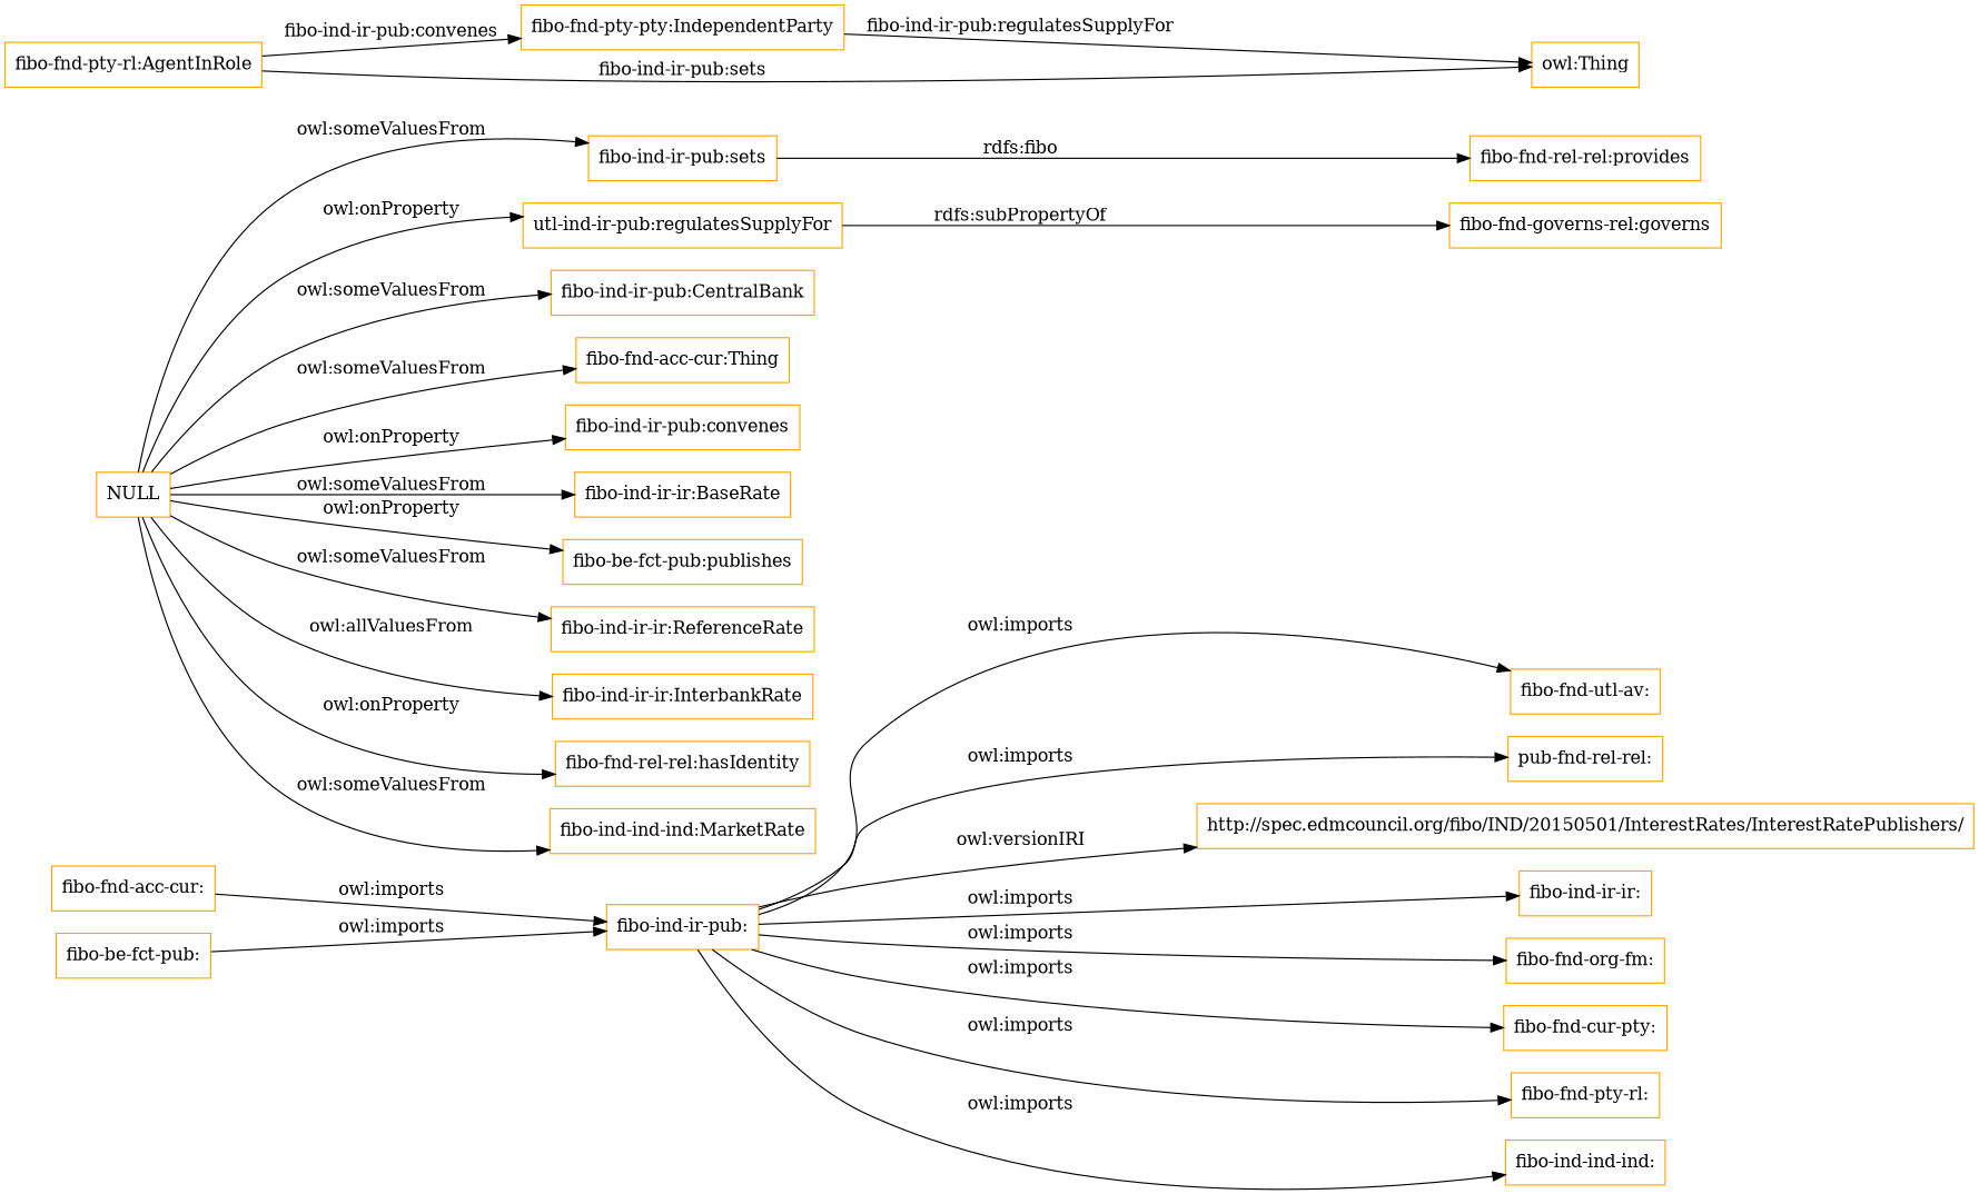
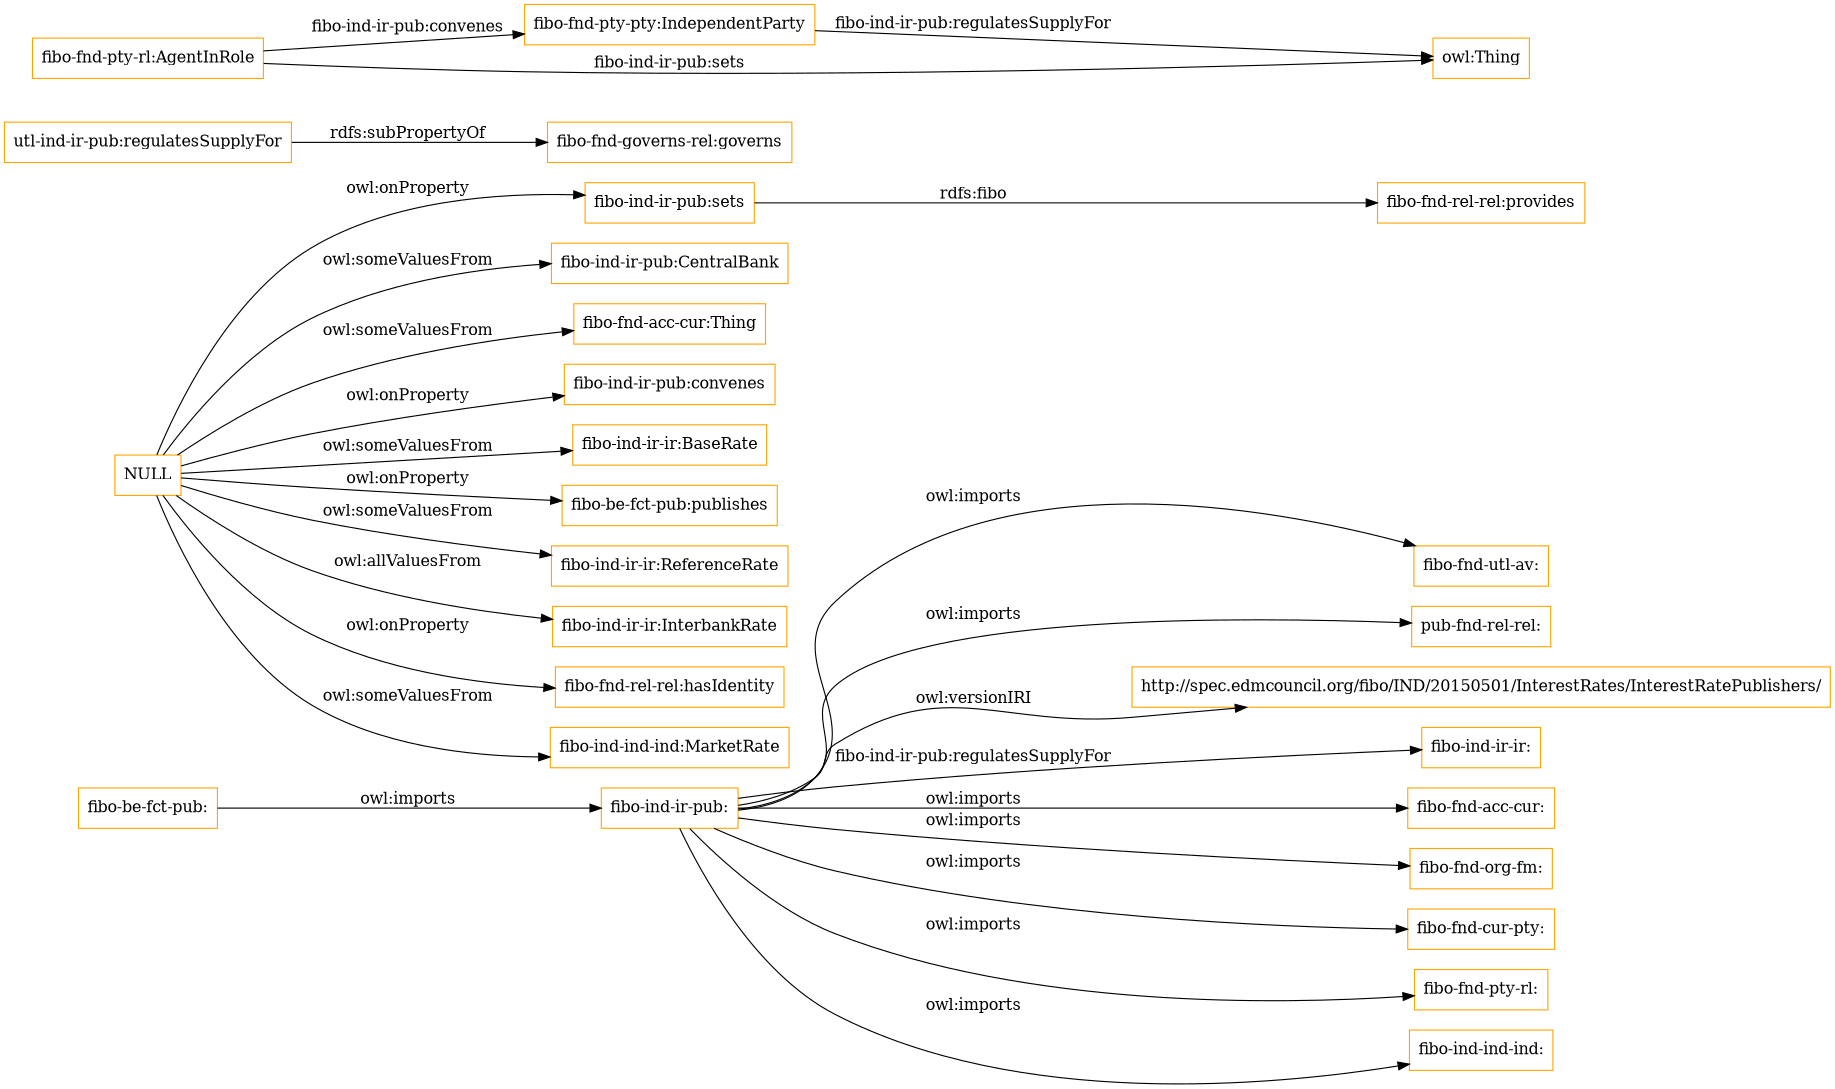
  digraph {
    rankdir=LR
    node [color=orange shape=rectangle]
    "fibo-ind-ir-pub:"
    "fibo-fnd-utl-av:"
    n3 [label="pub-fnd-rel-rel:"]
    "http://spec.edmcouncil.org/fibo/IND/20150501/InterestRates/InterestRatePublishers/"
    "fibo-ind-ir-ir:"
    "fibo-fnd-acc-cur:"
    "fibo-fnd-org-fm:"
    n8 [label="fibo-fnd-cur-pty:"]
    "fibo-fnd-pty-rl:"
    "fibo-ind-ind-ind:"
    "fibo-be-fct-pub:"
    "fibo-ind-ir-pub:sets"
    "fibo-fnd-rel-rel:provides"
    n14 [label="utl-ind-ir-pub:regulatesSupplyFor"]
    n15 [label="fibo-fnd-governs-rel:governs"]
    NULL
    "fibo-ind-ir-pub:CentralBank"
    n18 [label="fibo-fnd-acc-cur:Thing"]
    "fibo-ind-ir-pub:convenes"
    "fibo-ind-ir-ir:BaseRate"
    "fibo-be-fct-pub:publishes"
    "fibo-ind-ir-ir:ReferenceRate"
    "fibo-ind-ir-ir:InterbankRate"
    "fibo-fnd-rel-rel:hasIdentity"
    "fibo-ind-ind-ind:MarketRate"
    "fibo-fnd-pty-pty:IndependentParty"
    "owl:Thing"
    "fibo-fnd-pty-rl:AgentInRole"
    "fibo-ind-ir-pub:" -> "fibo-fnd-utl-av:" [label="owl:imports"]
    "fibo-ind-ir-pub:" -> n3 [label="owl:imports"]
    "fibo-ind-ir-pub:" -> "http://spec.edmcouncil.org/fibo/IND/20150501/InterestRates/InterestRatePublishers/" [label="owl:versionIRI"]
-   "fibo-ind-ir-pub:" -> "fibo-ind-ir-ir:" [label="owl:imports"]
-   "fibo-fnd-acc-cur:" -> "fibo-ind-ir-pub:" [label="owl:imports"]
+   "fibo-ind-ir-pub:" -> "fibo-ind-ir-ir:" [label="fibo-ind-ir-pub:regulatesSupplyFor"]
+   "fibo-ind-ir-pub:" -> "fibo-fnd-acc-cur:" [label="owl:imports"]
    "fibo-ind-ir-pub:" -> "fibo-fnd-org-fm:" [label="owl:imports"]
    "fibo-ind-ir-pub:" -> n8 [label="owl:imports"]
    "fibo-ind-ir-pub:" -> "fibo-fnd-pty-rl:" [label="owl:imports"]
    "fibo-ind-ir-pub:" -> "fibo-ind-ind-ind:" [label="owl:imports"]
    "fibo-be-fct-pub:" -> "fibo-ind-ir-pub:" [label="owl:imports"]
    "fibo-ind-ir-pub:sets" -> "fibo-fnd-rel-rel:provides" [label="rdfs:fibo"]
    n14 -> n15 [label="rdfs:subPropertyOf"]
-   NULL -> "fibo-ind-ir-pub:sets" [label="owl:someValuesFrom"]
-   NULL -> n14 [label="owl:onProperty"]
+   NULL -> "fibo-ind-ir-pub:sets" [label="owl:onProperty"]
    NULL -> "fibo-ind-ir-pub:CentralBank" [label="owl:someValuesFrom"]
    NULL -> n18 [label="owl:someValuesFrom"]
    NULL -> "fibo-ind-ir-pub:convenes" [label="owl:onProperty"]
    NULL -> "fibo-ind-ir-ir:BaseRate" [label="owl:someValuesFrom"]
    NULL -> "fibo-be-fct-pub:publishes" [label="owl:onProperty"]
    NULL -> "fibo-ind-ir-ir:ReferenceRate" [label="owl:someValuesFrom"]
    NULL -> "fibo-ind-ir-ir:InterbankRate" [label="owl:allValuesFrom"]
    NULL -> "fibo-fnd-rel-rel:hasIdentity" [label="owl:onProperty"]
    NULL -> "fibo-ind-ind-ind:MarketRate" [label="owl:someValuesFrom"]
    "fibo-fnd-pty-pty:IndependentParty" -> "owl:Thing" [label="fibo-ind-ir-pub:regulatesSupplyFor"]
    "fibo-fnd-pty-rl:AgentInRole" -> "fibo-fnd-pty-pty:IndependentParty" [label="fibo-ind-ir-pub:convenes"]
    "fibo-fnd-pty-rl:AgentInRole" -> "owl:Thing" [label="fibo-ind-ir-pub:sets"]
  }
